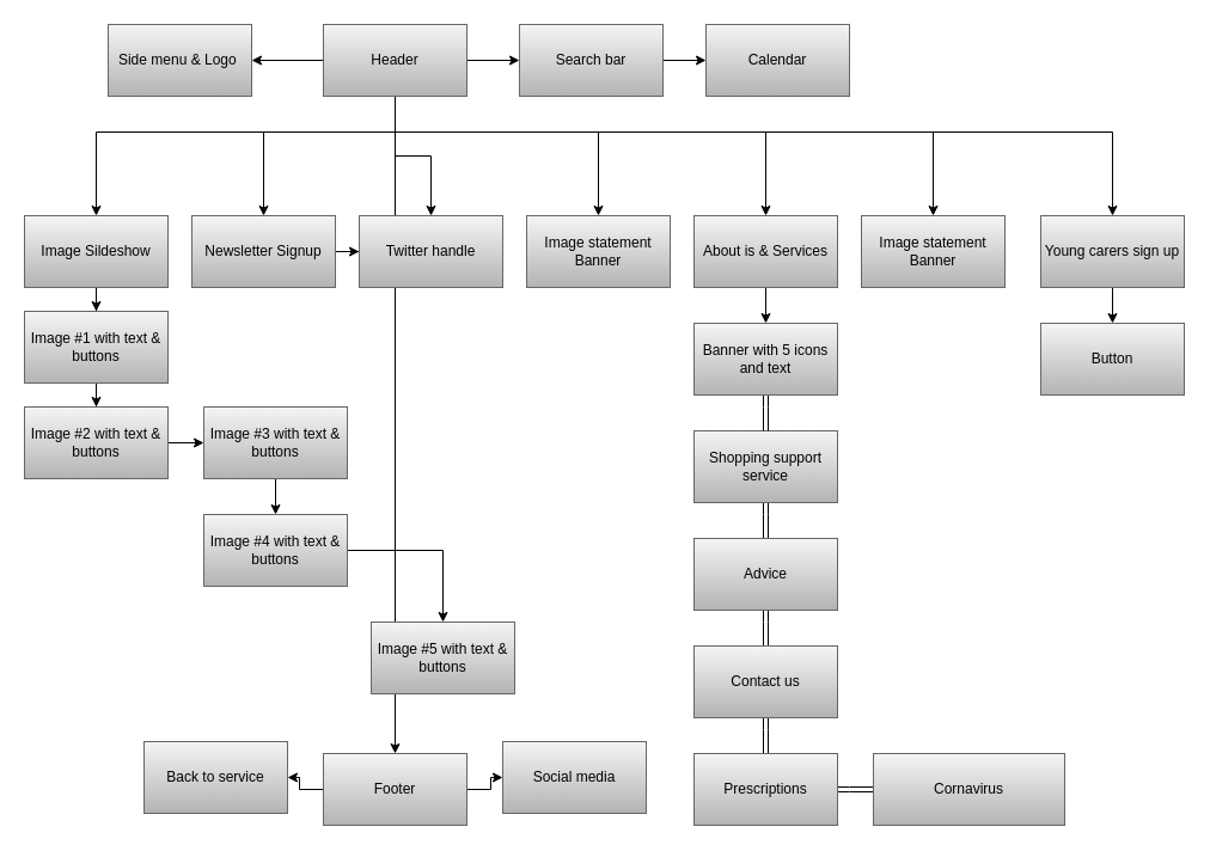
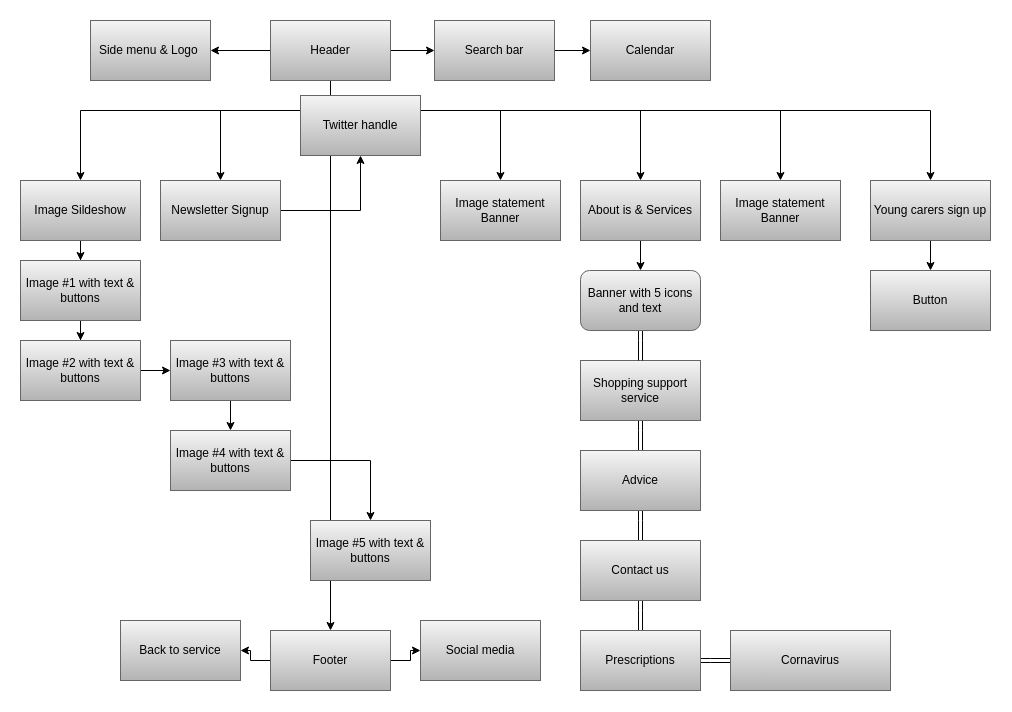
  <mxCell id="0" />
  <mxCell id="1" parent="0" />
  <mxCell id="2" value="" parent="1" source="12" style="edgeStyle=orthogonalEdgeStyle;rounded=0;orthogonalLoop=1;jettySize=auto;html=1;entryX=0.5;entryY=0;entryDx=0;entryDy=0;" edge="1" target="20"><mxGeometry as="geometry" relative="1"><Array as="points"><mxPoint x="330" y="110" /><mxPoint y="110" x="80" /></Array></mxGeometry></mxCell>
  <mxCell id="3" value="" parent="1" source="12" style="edgeStyle=orthogonalEdgeStyle;rounded=0;orthogonalLoop=1;jettySize=auto;html=1;" edge="1" target="17"><mxGeometry as="geometry" relative="1" /></mxCell>
  <mxCell id="4" value="" parent="1" source="12" style="edgeStyle=orthogonalEdgeStyle;rounded=0;orthogonalLoop=1;jettySize=auto;html=1;" edge="1" target="15"><mxGeometry as="geometry" relative="1" /></mxCell>
  <mxCell id="5" value="" parent="1" source="12" style="edgeStyle=orthogonalEdgeStyle;rounded=0;orthogonalLoop=1;jettySize=auto;html=1;" edge="1" target="14"><mxGeometry as="geometry" relative="1"><Array as="points"><mxPoint x="330" y="110" /><mxPoint x="220" y="110" /></Array></mxGeometry></mxCell>
  <mxCell id="6" parent="1" source="12" style="edgeStyle=orthogonalEdgeStyle;rounded=0;orthogonalLoop=1;jettySize=auto;html=1;entryX=0.5;entryY=0;entryDx=0;entryDy=0;" edge="1" target="30"><mxGeometry as="geometry" relative="1" /></mxCell>
  <mxCell id="7" parent="1" source="12" style="edgeStyle=orthogonalEdgeStyle;rounded=0;orthogonalLoop=1;jettySize=auto;html=1;entryX=0.5;entryY=0;entryDx=0;entryDy=0;" edge="1" target="31"><mxGeometry as="geometry" relative="1"><Array as="points"><mxPoint x="330" y="110" /><mxPoint x="500" y="110" /></Array></mxGeometry></mxCell>
  <mxCell id="8" parent="1" source="12" style="edgeStyle=orthogonalEdgeStyle;rounded=0;orthogonalLoop=1;jettySize=auto;html=1;entryX=0.5;entryY=0;entryDx=0;entryDy=0;" edge="1" target="33"><mxGeometry as="geometry" relative="1"><Array as="points"><mxPoint x="330" y="110" /><mxPoint x="640" y="110" /></Array></mxGeometry></mxCell>
  <mxCell id="9" parent="1" source="12" style="edgeStyle=orthogonalEdgeStyle;rounded=0;orthogonalLoop=1;jettySize=auto;html=1;entryX=0.5;entryY=0;entryDx=0;entryDy=0;" edge="1" target="45"><mxGeometry as="geometry" relative="1" /></mxCell>
  <mxCell id="10" parent="1" source="12" style="edgeStyle=orthogonalEdgeStyle;rounded=0;orthogonalLoop=1;jettySize=auto;html=1;entryX=0.5;entryY=0;entryDx=0;entryDy=0;" edge="1" target="51"><mxGeometry as="geometry" relative="1"><Array as="points"><mxPoint x="330" y="110" /><mxPoint x="930" y="110" /></Array></mxGeometry></mxCell>
  <mxCell id="11" parent="1" source="12" style="edgeStyle=orthogonalEdgeStyle;rounded=0;orthogonalLoop=1;jettySize=auto;html=1;entryX=0.5;entryY=0;entryDx=0;entryDy=0;" edge="1" target="53"><mxGeometry as="geometry" relative="1"><Array as="points"><mxPoint x="330" y="110" /><mxPoint x="780" y="110" /></Array></mxGeometry></mxCell>
  <mxCell id="12" value="Header" parent="1" style="rounded=0;whiteSpace=wrap;html=1;fillColor=#f5f5f5;strokeColor=#666666;gradientColor=#b3b3b3;" vertex="1"><mxGeometry as="geometry" x="270" y="20" width="120" height="60" /></mxCell>
  <mxCell id="13" value="" parent="1" source="14" style="edgeStyle=orthogonalEdgeStyle;rounded=0;orthogonalLoop=1;jettySize=auto;html=1;" edge="1" target="30"><mxGeometry as="geometry" relative="1" /></mxCell>
  <mxCell id="14" value="Newsletter Signup" parent="1" style="rounded=0;whiteSpace=wrap;html=1;fillColor=#f5f5f5;strokeColor=#666666;gradientColor=#b3b3b3;" vertex="1"><mxGeometry as="geometry" x="160" y="180" width="120" height="60" /></mxCell>
  <mxCell id="15" value="Side menu &amp;amp; Logo&amp;nbsp;" parent="1" style="rounded=0;whiteSpace=wrap;html=1;fillColor=#f5f5f5;strokeColor=#666666;gradientColor=#b3b3b3;" vertex="1"><mxGeometry as="geometry" x="90" y="20" width="120" height="60" /></mxCell>
  <mxCell id="16" value="" parent="1" source="17" style="edgeStyle=orthogonalEdgeStyle;rounded=0;orthogonalLoop=1;jettySize=auto;html=1;" edge="1" target="18"><mxGeometry as="geometry" relative="1" /></mxCell>
  <mxCell id="17" value="Search bar" parent="1" style="rounded=0;whiteSpace=wrap;html=1;fillColor=#f5f5f5;strokeColor=#666666;gradientColor=#b3b3b3;" vertex="1"><mxGeometry as="geometry" x="434" y="20" width="120" height="60" /></mxCell>
  <mxCell id="18" value="Calendar" parent="1" style="rounded=0;whiteSpace=wrap;html=1;fillColor=#f5f5f5;strokeColor=#666666;gradientColor=#b3b3b3;" vertex="1"><mxGeometry as="geometry" x="590" y="20" width="120" height="60" /></mxCell>
  <mxCell id="19" value="" parent="1" source="20" style="edgeStyle=orthogonalEdgeStyle;rounded=0;orthogonalLoop=1;jettySize=auto;html=1;" edge="1" target="22"><mxGeometry as="geometry" relative="1" /></mxCell>
  <mxCell id="20" value="Image Sildeshow" parent="1" style="rounded=0;whiteSpace=wrap;html=1;gradientColor=#b3b3b3;fillColor=#f5f5f5;strokeColor=#666666;" vertex="1"><mxGeometry as="geometry" x="20" y="180" width="120" height="60" /></mxCell>
  <mxCell id="21" value="" parent="1" source="22" style="edgeStyle=orthogonalEdgeStyle;rounded=0;orthogonalLoop=1;jettySize=auto;html=1;" edge="1" target="24"><mxGeometry as="geometry" relative="1" /></mxCell>
  <mxCell id="22" value="Image #1 with text &amp;amp; buttons" parent="1" style="rounded=0;whiteSpace=wrap;html=1;gradientColor=#b3b3b3;fillColor=#f5f5f5;strokeColor=#666666;" vertex="1"><mxGeometry as="geometry" x="20" y="260" width="120" height="60" /></mxCell>
  <mxCell id="23" value="" parent="1" source="24" style="edgeStyle=orthogonalEdgeStyle;rounded=0;orthogonalLoop=1;jettySize=auto;html=1;" edge="1" target="26"><mxGeometry as="geometry" relative="1" /></mxCell>
  <mxCell id="24" value="Image #2 with text &amp;amp; buttons" parent="1" style="rounded=0;whiteSpace=wrap;html=1;gradientColor=#b3b3b3;fillColor=#f5f5f5;strokeColor=#666666;" vertex="1"><mxGeometry as="geometry" x="20" y="340" width="120" height="60" /></mxCell>
  <mxCell id="25" value="" parent="1" source="26" style="edgeStyle=orthogonalEdgeStyle;rounded=0;orthogonalLoop=1;jettySize=auto;html=1;" edge="1" target="28"><mxGeometry as="geometry" relative="1" /></mxCell>
  <mxCell id="26" value="Image #3 with text &amp;amp; buttons" parent="1" style="rounded=0;whiteSpace=wrap;html=1;gradientColor=#b3b3b3;fillColor=#f5f5f5;strokeColor=#666666;" vertex="1"><mxGeometry as="geometry" x="170" y="340" width="120" height="60" /></mxCell>
  <mxCell id="27" value="" parent="1" source="28" style="edgeStyle=orthogonalEdgeStyle;rounded=0;orthogonalLoop=1;jettySize=auto;html=1;" edge="1" target="29"><mxGeometry as="geometry" relative="1" /></mxCell>
  <mxCell id="28" value="Image #4 with text &amp;amp; buttons" parent="1" style="rounded=0;whiteSpace=wrap;html=1;gradientColor=#b3b3b3;fillColor=#f5f5f5;strokeColor=#666666;" vertex="1"><mxGeometry as="geometry" x="170" y="430" width="120" height="60" /></mxCell>
  <mxCell id="29" value="Image #5 with text &amp;amp; buttons" parent="1" style="rounded=0;whiteSpace=wrap;html=1;gradientColor=#b3b3b3;fillColor=#f5f5f5;strokeColor=#666666;" vertex="1"><mxGeometry x="310" y="520" as="geometry" width="120" height="60" /></mxCell>
- <mxCell id="30" value="Twitter handle" parent="1" style="rounded=0;whiteSpace=wrap;html=1;gradientColor=#b3b3b3;fillColor=#f5f5f5;strokeColor=#666666;" vertex="1"><mxGeometry as="geometry" x="300" y="180" width="120" height="60" /></mxCell>
+ <mxCell id="30" value="Twitter handle" parent="1" style="rounded=0;whiteSpace=wrap;html=1;gradientColor=#b3b3b3;fillColor=#f5f5f5;strokeColor=#666666;" vertex="1"><mxGeometry x="300" y="95" as="geometry" width="120" height="60" /></mxCell>
  <mxCell id="31" value="Image statement Banner" parent="1" style="rounded=0;whiteSpace=wrap;html=1;gradientColor=#b3b3b3;fillColor=#f5f5f5;strokeColor=#666666;" vertex="1"><mxGeometry as="geometry" x="440" y="180" width="120" height="60" /></mxCell>
  <mxCell id="32" value="" parent="1" source="33" style="edgeStyle=orthogonalEdgeStyle;rounded=0;orthogonalLoop=1;jettySize=auto;html=1;" edge="1" target="49"><mxGeometry as="geometry" relative="1" /></mxCell>
  <mxCell id="33" value="About is &amp;amp; Services" parent="1" style="rounded=0;whiteSpace=wrap;html=1;gradientColor=#b3b3b3;fillColor=#f5f5f5;strokeColor=#666666;" vertex="1"><mxGeometry as="geometry" x="580" y="180" width="120" height="60" /></mxCell>
  <mxCell id="34" value="" parent="1" source="35" style="edgeStyle=orthogonalEdgeStyle;rounded=0;orthogonalLoop=1;jettySize=auto;html=1;shape=link;" edge="1" target="37"><mxGeometry as="geometry" relative="1" /></mxCell>
  <mxCell id="35" value="Shopping support service" parent="1" style="rounded=0;whiteSpace=wrap;html=1;gradientColor=#b3b3b3;fillColor=#f5f5f5;strokeColor=#666666;" vertex="1"><mxGeometry as="geometry" x="580" y="360" width="120" height="60" /></mxCell>
  <mxCell id="36" value="" parent="1" source="37" style="edgeStyle=orthogonalEdgeStyle;rounded=0;orthogonalLoop=1;jettySize=auto;html=1;shape=link;" edge="1" target="39"><mxGeometry as="geometry" relative="1" /></mxCell>
  <mxCell id="37" value="Advice" parent="1" style="rounded=0;whiteSpace=wrap;html=1;gradientColor=#b3b3b3;fillColor=#f5f5f5;strokeColor=#666666;" vertex="1"><mxGeometry as="geometry" x="580" y="450" width="120" height="60" /></mxCell>
  <mxCell id="38" value="" parent="1" source="39" style="edgeStyle=orthogonalEdgeStyle;rounded=0;orthogonalLoop=1;jettySize=auto;html=1;shape=link;" edge="1" target="41"><mxGeometry as="geometry" relative="1" /></mxCell>
  <mxCell id="39" value="Contact us" parent="1" style="rounded=0;whiteSpace=wrap;html=1;gradientColor=#b3b3b3;fillColor=#f5f5f5;strokeColor=#666666;" vertex="1"><mxGeometry as="geometry" x="580" y="540" width="120" height="60" /></mxCell>
  <mxCell id="40" value="" parent="1" source="41" style="edgeStyle=orthogonalEdgeStyle;shape=link;rounded=0;orthogonalLoop=1;jettySize=auto;html=1;" edge="1" target="42"><mxGeometry as="geometry" relative="1" /></mxCell>
  <mxCell id="41" value="Prescriptions" parent="1" style="rounded=0;whiteSpace=wrap;html=1;gradientColor=#b3b3b3;fillColor=#f5f5f5;strokeColor=#666666;" vertex="1"><mxGeometry as="geometry" x="580" y="630" width="120" height="60" /></mxCell>
  <mxCell id="42" value="Cornavirus" parent="1" style="rounded=0;whiteSpace=wrap;html=1;gradientColor=#b3b3b3;fillColor=#f5f5f5;strokeColor=#666666;" vertex="1"><mxGeometry x="730" y="630" as="geometry" width="160" height="60" /></mxCell>
  <mxCell id="43" value="" parent="1" source="45" style="edgeStyle=orthogonalEdgeStyle;rounded=0;orthogonalLoop=1;jettySize=auto;html=1;" edge="1" target="47"><mxGeometry as="geometry" relative="1" /></mxCell>
  <mxCell id="44" value="" parent="1" source="45" style="edgeStyle=orthogonalEdgeStyle;rounded=0;orthogonalLoop=1;jettySize=auto;html=1;" edge="1" target="46"><mxGeometry as="geometry" relative="1" /></mxCell>
  <mxCell id="45" value="Footer" parent="1" style="rounded=0;whiteSpace=wrap;html=1;gradientColor=#b3b3b3;fillColor=#f5f5f5;strokeColor=#666666;" vertex="1"><mxGeometry x="270" y="630" as="geometry" width="120" height="60" /></mxCell>
  <mxCell id="46" value="Back to service" parent="1" style="rounded=0;whiteSpace=wrap;html=1;gradientColor=#b3b3b3;fillColor=#f5f5f5;strokeColor=#666666;" vertex="1"><mxGeometry as="geometry" x="120" y="620" width="120" height="60" /></mxCell>
  <mxCell id="47" value="Social media" parent="1" style="rounded=0;whiteSpace=wrap;html=1;gradientColor=#b3b3b3;fillColor=#f5f5f5;strokeColor=#666666;" vertex="1"><mxGeometry as="geometry" x="420" y="620" width="120" height="60" /></mxCell>
  <mxCell id="48" value="" parent="1" source="49" style="edgeStyle=orthogonalEdgeStyle;rounded=0;orthogonalLoop=1;jettySize=auto;html=1;shape=link;" edge="1" target="35"><mxGeometry as="geometry" relative="1" /></mxCell>
- <mxCell id="49" value="Banner with 5 icons and text" parent="1" style="rounded=0;whiteSpace=wrap;html=1;gradientColor=#b3b3b3;fillColor=#f5f5f5;strokeColor=#666666;" vertex="1"><mxGeometry as="geometry" x="580" y="270" width="120" height="60" /></mxCell>
+ <mxCell id="49" value="Banner with 5 icons and text" parent="1" style="whiteSpace=wrap;html=1;gradientColor=#b3b3b3;fillColor=#f5f5f5;strokeColor=#666666;rounded=1;" vertex="1"><mxGeometry as="geometry" x="580" y="270" width="120" height="60" /></mxCell>
  <mxCell id="50" value="" parent="1" source="51" style="edgeStyle=orthogonalEdgeStyle;rounded=0;orthogonalLoop=1;jettySize=auto;html=1;" edge="1" target="52"><mxGeometry as="geometry" relative="1" /></mxCell>
  <mxCell id="51" value="Young carers sign up" parent="1" style="rounded=0;whiteSpace=wrap;html=1;gradientColor=#b3b3b3;fillColor=#f5f5f5;strokeColor=#666666;" vertex="1"><mxGeometry as="geometry" x="870" y="180" width="120" height="60" /></mxCell>
  <mxCell id="52" value="Button" parent="1" style="rounded=0;whiteSpace=wrap;html=1;gradientColor=#b3b3b3;fillColor=#f5f5f5;strokeColor=#666666;" vertex="1"><mxGeometry as="geometry" x="870" y="270" width="120" height="60" /></mxCell>
  <mxCell id="53" value="Image statement Banner" parent="1" style="rounded=0;whiteSpace=wrap;html=1;gradientColor=#b3b3b3;fillColor=#f5f5f5;strokeColor=#666666;" vertex="1"><mxGeometry as="geometry" x="720" y="180" width="120" height="60" /></mxCell>
